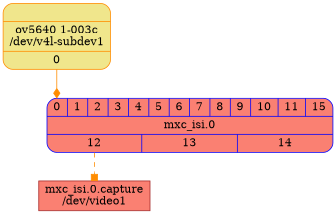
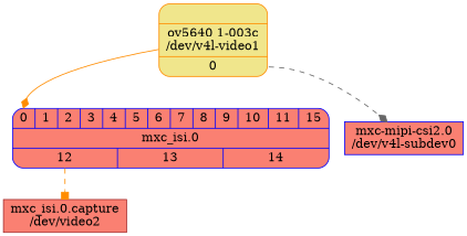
  digraph {
    rankdir=TB
    node [color=blue fillcolor=salmon shape=Mrecord style=filled]
    edge [arrowhead=diamond color=darkorange style=dashed]
    n1 [label="{{<port0> 0 | <port1> 1 | <port2> 2 | <port3> 3 | <port4> 4 | <port5> 5 | <port6> 6 | <port7> 7 | <port8> 8 | <port9> 9 | <port10> 10 | <port11> 11 | <port15> 15} | mxc_isi.0\n | {<port12> 12 | <port13> 13 | <port14> 14}}"]
-   n2 [color=brown label="mxc_isi.0.capture\n/dev/video1" shape=box]
-   n4 [color=darkorange fillcolor=khaki label="{{} | ov5640 1-003c\n/dev/v4l-subdev1 | {<port0> 0}}"]
+   n2 [color=brown label="mxc_isi.0.capture\n/dev/video2" shape=box]
+   n3 [label="mxc-mipi-csi2.0\n/dev/v4l-subdev0" shape=box]
+   n4 [color=darkorange fillcolor=khaki label="{{} | ov5640 1-003c\n/dev/v4l-video1 | {<port0> 0}}"]
    n1 -> n2 [arrowhead=box tailport=port12]
    n4 -> n1 [headport=port0 style=solid]
+   n4 -> n3 [color=gray40 tailport=port0]
  }
